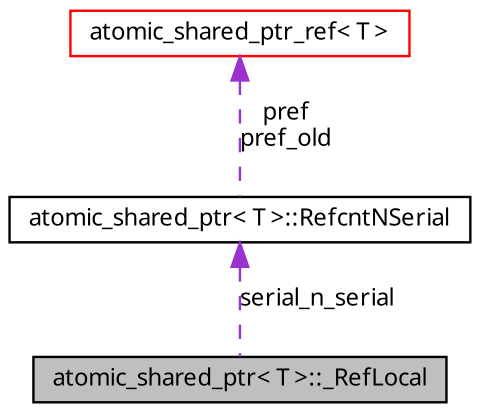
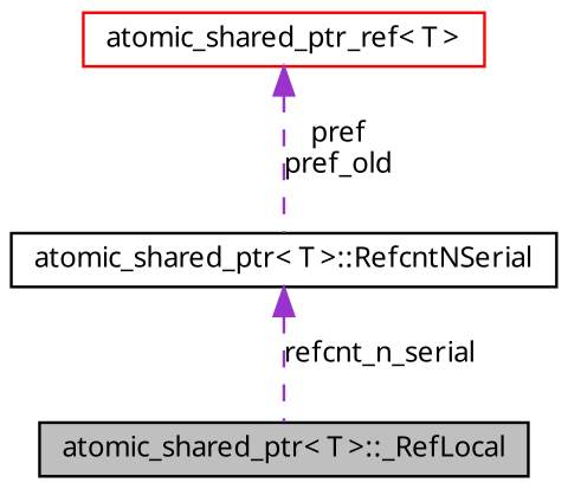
  digraph {
    node [color=black fillcolor=white fontname="FreeSans.ttf" fontsize=10 shape=record style=filled]
    edge [color=darkorchid3 dir=back fontname="FreeSans.ttf" fontsize=10 labelfontname="FreeSans.ttf" labelfontsize=10 style=dashed]
    n1 [fillcolor=grey75 fontcolor=black height=0.2 label="atomic_shared_ptr\< T \>::_RefLocal" width=0.4]
    n2 [height=0.2 label="atomic_shared_ptr\< T \>::RefcntNSerial" width=0.4]
    n3 [color=red height=0.2 label="atomic_shared_ptr_ref\< T \>" width=0.4]
-   n2 -> n1 [label=serial_n_serial]
+   n2 -> n1 [label=refcnt_n_serial]
    n3 -> n2 [label="pref\npref_old"]
  }
